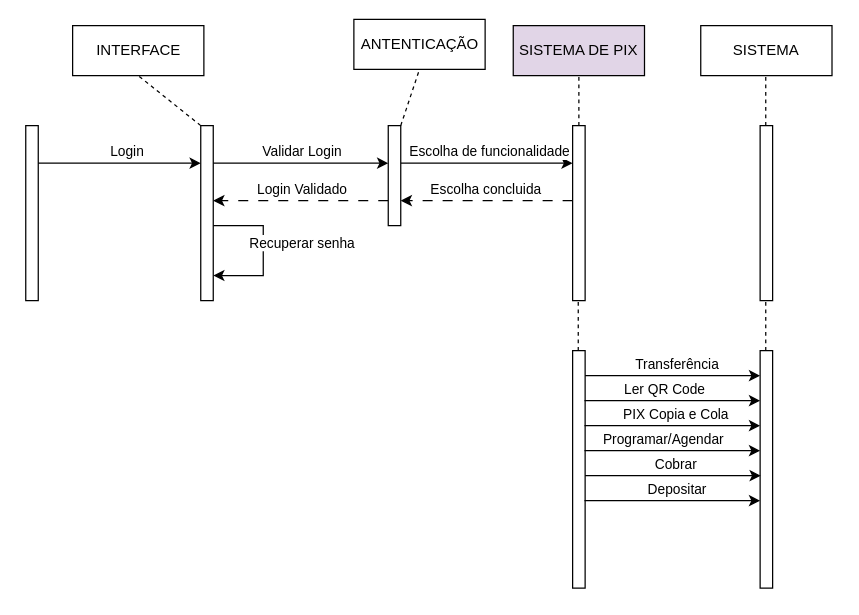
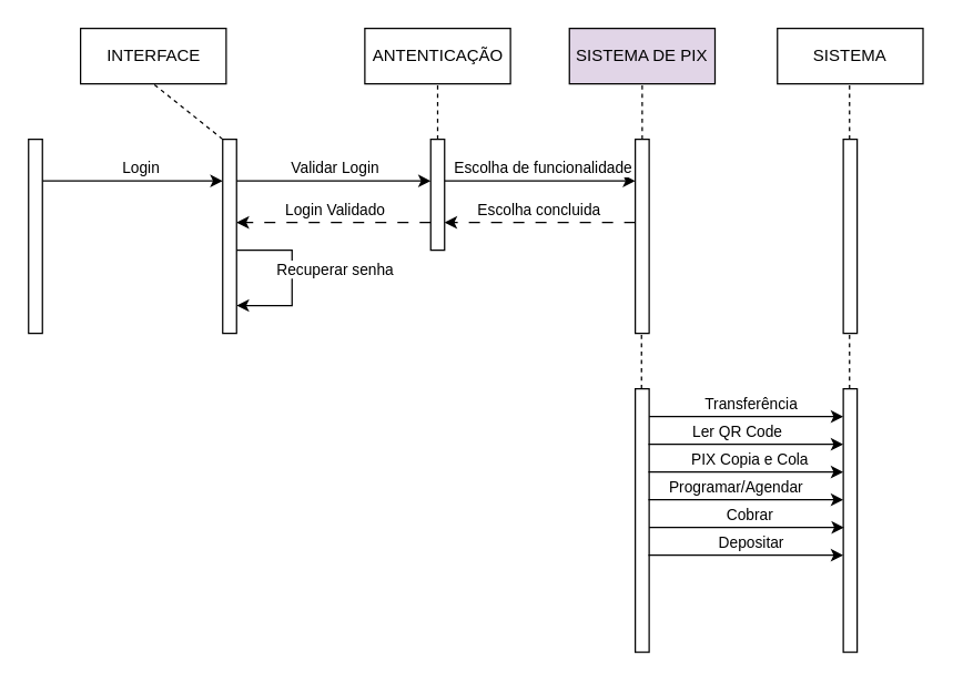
  <mxCell id="0" />
  <mxCell id="1" parent="0" />
  <mxCell id="2" value="" style="html=1;points=[[0,0,0,0,5],[0,1,0,0,-5],[1,0,0,0,5],[1,1,0,0,-5]];perimeter=orthogonalPerimeter;outlineConnect=0;targetShapes=umlLifeline;portConstraint=eastwest;newEdgeStyle={&quot;curved&quot;:0,&quot;rounded&quot;:0};shadow=0;" vertex="1" parent="1"><mxGeometry x="20" y="100" width="10" height="140" as="geometry" /></mxCell>
  <mxCell id="3" value="" style="html=1;points=[[0,0,0,0,5],[0,1,0,0,-5],[1,0,0,0,5],[1,1,0,0,-5]];perimeter=orthogonalPerimeter;outlineConnect=0;targetShapes=umlLifeline;portConstraint=eastwest;newEdgeStyle={&quot;curved&quot;:0,&quot;rounded&quot;:0};shadow=0;" vertex="1" parent="1"><mxGeometry x="160" y="100" width="10" height="140" as="geometry" /></mxCell>
  <mxCell id="4" value="INTERFACE" style="rounded=0;whiteSpace=wrap;html=1;" vertex="1" parent="1"><mxGeometry x="57.5" y="20" width="105" height="40" as="geometry" /></mxCell>
  <mxCell id="5" value="" style="endArrow=none;dashed=1;html=1;rounded=0;entryX=0.5;entryY=1;entryDx=0;entryDy=0;" edge="1" parent="1" source="3" target="4"><mxGeometry width="50" height="50" relative="1" as="geometry"><mxPoint x="370" y="190" as="sourcePoint" /><mxPoint x="420" y="140" as="targetPoint" /></mxGeometry></mxCell>
  <mxCell id="6" style="edgeStyle=orthogonalEdgeStyle;rounded=0;orthogonalLoop=1;jettySize=auto;html=1;curved=0;dashed=1;dashPattern=8 8;" edge="1" parent="1" source="10" target="3"><mxGeometry relative="1" as="geometry"><Array as="points"><mxPoint x="240" y="160" /><mxPoint x="240" y="160" /></Array></mxGeometry></mxCell>
  <mxCell id="7" value="Login Validado" style="edgeLabel;html=1;align=center;verticalAlign=middle;resizable=0;points=[];" vertex="1" connectable="0" parent="6"><mxGeometry x="-0.2" y="-1" relative="1" as="geometry"><mxPoint x="-14" y="-9" as="offset" /></mxGeometry></mxCell>
  <mxCell id="8" style="edgeStyle=orthogonalEdgeStyle;rounded=0;orthogonalLoop=1;jettySize=auto;html=1;curved=0;" edge="1" parent="1" source="10" target="19"><mxGeometry relative="1" as="geometry"><mxPoint x="450" y="140" as="targetPoint" /><Array as="points"><mxPoint x="400" y="130" /><mxPoint x="400" y="130" /></Array></mxGeometry></mxCell>
  <mxCell id="9" value="Escolha de funcionalidade" style="edgeLabel;html=1;align=center;verticalAlign=middle;resizable=0;points=[];" vertex="1" connectable="0" parent="8"><mxGeometry x="-0.127" relative="1" as="geometry"><mxPoint x="10" y="-10" as="offset" /></mxGeometry></mxCell>
  <mxCell id="10" value="" style="html=1;points=[[0,0,0,0,5],[0,1,0,0,-5],[1,0,0,0,5],[1,1,0,0,-5]];perimeter=orthogonalPerimeter;outlineConnect=0;targetShapes=umlLifeline;portConstraint=eastwest;newEdgeStyle={&quot;curved&quot;:0,&quot;rounded&quot;:0};shadow=0;" vertex="1" parent="1"><mxGeometry x="310" y="100" width="10" height="80" as="geometry" /></mxCell>
- <mxCell id="11" value="ANTENTICAÇÃO" style="rounded=0;whiteSpace=wrap;html=1;" vertex="1" parent="1"><mxGeometry x="282.5" y="15" width="105" height="40" as="geometry" /></mxCell>
+ <mxCell id="11" value="ANTENTICAÇÃO" style="rounded=0;whiteSpace=wrap;html=1;" vertex="1" parent="1"><mxGeometry x="262.5" y="20" width="105" height="40" as="geometry" /></mxCell>
  <mxCell id="12" value="" style="endArrow=classic;html=1;rounded=0;" edge="1" parent="1" source="2" target="3"><mxGeometry width="50" height="50" relative="1" as="geometry"><mxPoint x="370" y="190" as="sourcePoint" /><mxPoint x="420" y="140" as="targetPoint" /><Array as="points"><mxPoint x="100" y="130" /></Array></mxGeometry></mxCell>
  <mxCell id="13" value="Login" style="edgeLabel;html=1;align=center;verticalAlign=middle;resizable=0;points=[];" vertex="1" connectable="0" parent="12"><mxGeometry x="0.185" y="1" relative="1" as="geometry"><mxPoint x="-7" y="-9" as="offset" /></mxGeometry></mxCell>
  <mxCell id="14" value="" style="endArrow=classic;html=1;rounded=0;entryX=1;entryY=0.857;entryDx=0;entryDy=0;entryPerimeter=0;" edge="1" parent="1" source="3" target="3"><mxGeometry width="50" height="50" relative="1" as="geometry"><mxPoint x="180" y="190" as="sourcePoint" /><mxPoint x="180" y="220" as="targetPoint" /><Array as="points"><mxPoint x="210" y="180" /><mxPoint x="210" y="220" /></Array></mxGeometry></mxCell>
  <mxCell id="15" value="Recuperar senha" style="edgeLabel;html=1;align=center;verticalAlign=middle;resizable=0;points=[];" vertex="1" connectable="0" parent="14"><mxGeometry x="-0.117" y="1" relative="1" as="geometry"><mxPoint x="29" as="offset" /></mxGeometry></mxCell>
  <mxCell id="16" value="" style="endArrow=none;dashed=1;html=1;rounded=0;entryX=0.5;entryY=1;entryDx=0;entryDy=0;" edge="1" parent="1" source="10" target="11"><mxGeometry width="50" height="50" relative="1" as="geometry"><mxPoint x="350" y="120" as="sourcePoint" /><mxPoint x="400" y="70" as="targetPoint" /></mxGeometry></mxCell>
  <mxCell id="17" style="edgeStyle=orthogonalEdgeStyle;rounded=0;orthogonalLoop=1;jettySize=auto;html=1;curved=0;dashed=1;dashPattern=8 8;" edge="1" parent="1" source="19" target="10"><mxGeometry relative="1" as="geometry"><Array as="points"><mxPoint x="430" y="160" /><mxPoint x="430" y="160" /></Array></mxGeometry></mxCell>
  <mxCell id="18" value="Escolha concluida" style="edgeLabel;html=1;align=center;verticalAlign=middle;resizable=0;points=[];" vertex="1" connectable="0" parent="17"><mxGeometry x="0.011" y="1" relative="1" as="geometry"><mxPoint y="-11" as="offset" /></mxGeometry></mxCell>
  <mxCell id="19" value="" style="html=1;points=[[0,0,0,0,5],[0,1,0,0,-5],[1,0,0,0,5],[1,1,0,0,-5]];perimeter=orthogonalPerimeter;outlineConnect=0;targetShapes=umlLifeline;portConstraint=eastwest;newEdgeStyle={&quot;curved&quot;:0,&quot;rounded&quot;:0};shadow=0;" vertex="1" parent="1"><mxGeometry x="457.5" y="100" width="10" height="140" as="geometry" /></mxCell>
  <mxCell id="20" value="SISTEMA DE PIX" style="rounded=0;whiteSpace=wrap;html=1;fillColor=#e1d5e7;" vertex="1" parent="1"><mxGeometry x="410" y="20" width="105" height="40" as="geometry" /></mxCell>
  <mxCell id="21" value="" style="endArrow=none;dashed=1;html=1;rounded=0;entryX=0.5;entryY=1;entryDx=0;entryDy=0;" edge="1" parent="1" source="19" target="20"><mxGeometry width="50" height="50" relative="1" as="geometry"><mxPoint x="370" y="190" as="sourcePoint" /><mxPoint x="420" y="140" as="targetPoint" /></mxGeometry></mxCell>
  <mxCell id="22" value="" style="endArrow=classic;html=1;rounded=0;" edge="1" parent="1" source="3" target="10"><mxGeometry width="50" height="50" relative="1" as="geometry"><mxPoint x="212.5" y="140" as="sourcePoint" /><mxPoint x="262.5" y="90" as="targetPoint" /><Array as="points"><mxPoint x="250" y="130" /></Array></mxGeometry></mxCell>
  <mxCell id="23" value="Validar Login" style="edgeLabel;html=1;align=center;verticalAlign=middle;resizable=0;points=[];" vertex="1" connectable="0" parent="22"><mxGeometry x="-0.114" y="1" relative="1" as="geometry"><mxPoint x="8" y="-9" as="offset" /></mxGeometry></mxCell>
  <mxCell id="24" value="" style="endArrow=none;dashed=1;html=1;rounded=0;entryX=0.5;entryY=1;entryDx=0;entryDy=0;" edge="1" parent="1"><mxGeometry width="50" height="50" relative="1" as="geometry"><mxPoint x="462" y="280" as="sourcePoint" /><mxPoint x="462" y="240" as="targetPoint" /></mxGeometry></mxCell>
  <mxCell id="25" value="SISTEMA" style="rounded=0;whiteSpace=wrap;html=1;" vertex="1" parent="1"><mxGeometry x="560" y="20" width="105" height="40" as="geometry" /></mxCell>
  <mxCell id="26" value="" style="html=1;points=[[0,0,0,0,5],[0,1,0,0,-5],[1,0,0,0,5],[1,1,0,0,-5]];perimeter=orthogonalPerimeter;outlineConnect=0;targetShapes=umlLifeline;portConstraint=eastwest;newEdgeStyle={&quot;curved&quot;:0,&quot;rounded&quot;:0};shadow=0;" vertex="1" parent="1"><mxGeometry x="607.5" y="100" width="10" height="140" as="geometry" /></mxCell>
  <mxCell id="27" value="" style="endArrow=none;dashed=1;html=1;rounded=0;entryX=0.5;entryY=1;entryDx=0;entryDy=0;" edge="1" parent="1"><mxGeometry width="50" height="50" relative="1" as="geometry"><mxPoint x="612" y="100" as="sourcePoint" /><mxPoint x="612" y="60" as="targetPoint" /></mxGeometry></mxCell>
  <mxCell id="28" value="" style="html=1;points=[[0,0,0,0,5],[0,1,0,0,-5],[1,0,0,0,5],[1,1,0,0,-5]];perimeter=orthogonalPerimeter;outlineConnect=0;targetShapes=umlLifeline;portConstraint=eastwest;newEdgeStyle={&quot;curved&quot;:0,&quot;rounded&quot;:0};shadow=0;" vertex="1" parent="1"><mxGeometry x="457.5" y="280" width="10" height="190" as="geometry" /></mxCell>
  <mxCell id="29" value="" style="html=1;points=[[0,0,0,0,5],[0,1,0,0,-5],[1,0,0,0,5],[1,1,0,0,-5]];perimeter=orthogonalPerimeter;outlineConnect=0;targetShapes=umlLifeline;portConstraint=eastwest;newEdgeStyle={&quot;curved&quot;:0,&quot;rounded&quot;:0};shadow=0;" vertex="1" parent="1"><mxGeometry x="607.5" y="280" width="10" height="190" as="geometry" /></mxCell>
  <mxCell id="30" value="" style="endArrow=none;dashed=1;html=1;rounded=0;entryX=0.5;entryY=1;entryDx=0;entryDy=0;" edge="1" parent="1"><mxGeometry width="50" height="50" relative="1" as="geometry"><mxPoint x="612" y="280" as="sourcePoint" /><mxPoint x="612" y="240" as="targetPoint" /></mxGeometry></mxCell>
  <mxCell id="31" value="" style="endArrow=classic;html=1;rounded=0;" edge="1" parent="1" target="29"><mxGeometry width="50" height="50" relative="1" as="geometry"><mxPoint x="467.5" y="300" as="sourcePoint" /><mxPoint x="597.5" y="300" as="targetPoint" /><Array as="points"><mxPoint x="537.5" y="300" /></Array></mxGeometry></mxCell>
  <mxCell id="32" value="Transferência" style="edgeLabel;html=1;align=center;verticalAlign=middle;resizable=0;points=[];" vertex="1" connectable="0" parent="31"><mxGeometry x="0.193" y="2" relative="1" as="geometry"><mxPoint x="-11" y="-8" as="offset" /></mxGeometry></mxCell>
  <mxCell id="33" value="" style="endArrow=classic;html=1;rounded=0;" edge="1" parent="1"><mxGeometry width="50" height="50" relative="1" as="geometry"><mxPoint x="467" y="360" as="sourcePoint" /><mxPoint x="607.5" y="360" as="targetPoint" /><Array as="points" /></mxGeometry></mxCell>
  <mxCell id="34" value="Programar/Agendar" style="edgeLabel;html=1;align=center;verticalAlign=middle;resizable=0;points=[];" vertex="1" connectable="0" parent="33"><mxGeometry x="0.217" y="-2" relative="1" as="geometry"><mxPoint x="-23" y="-12" as="offset" /></mxGeometry></mxCell>
  <mxCell id="35" value="" style="endArrow=classic;html=1;rounded=0;" edge="1" parent="1"><mxGeometry width="50" height="50" relative="1" as="geometry"><mxPoint x="467" y="320" as="sourcePoint" /><mxPoint x="607.5" y="320" as="targetPoint" /><Array as="points"><mxPoint x="537" y="320" /></Array></mxGeometry></mxCell>
  <mxCell id="36" value="Ler QR Code" style="edgeLabel;html=1;align=center;verticalAlign=middle;resizable=0;points=[];" vertex="1" connectable="0" parent="35"><mxGeometry x="0.224" y="1" relative="1" as="geometry"><mxPoint x="-23" y="-9" as="offset" /></mxGeometry></mxCell>
  <mxCell id="37" value="" style="endArrow=classic;html=1;rounded=0;" edge="1" parent="1"><mxGeometry width="50" height="50" relative="1" as="geometry"><mxPoint x="467" y="340" as="sourcePoint" /><mxPoint x="607.5" y="340" as="targetPoint" /><Array as="points"><mxPoint x="537" y="340" /></Array></mxGeometry></mxCell>
  <mxCell id="38" value="PIX Copia e Cola" style="edgeLabel;html=1;align=center;verticalAlign=middle;resizable=0;points=[];" vertex="1" connectable="0" parent="37"><mxGeometry x="0.302" relative="1" as="geometry"><mxPoint x="-19" y="-10" as="offset" /></mxGeometry></mxCell>
  <mxCell id="39" value="" style="endArrow=classic;html=1;rounded=0;" edge="1" parent="1"><mxGeometry width="50" height="50" relative="1" as="geometry"><mxPoint x="467.5" y="380" as="sourcePoint" /><mxPoint x="608" y="380" as="targetPoint" /><Array as="points" /></mxGeometry></mxCell>
  <mxCell id="40" value="Cobrar" style="edgeLabel;html=1;align=center;verticalAlign=middle;resizable=0;points=[];" vertex="1" connectable="0" parent="39"><mxGeometry x="0.06" relative="1" as="geometry"><mxPoint x="-2" y="-10" as="offset" /></mxGeometry></mxCell>
  <mxCell id="41" value="" style="endArrow=classic;html=1;rounded=0;" edge="1" parent="1"><mxGeometry width="50" height="50" relative="1" as="geometry"><mxPoint x="467" y="400" as="sourcePoint" /><mxPoint x="607.5" y="400" as="targetPoint" /><Array as="points" /></mxGeometry></mxCell>
  <mxCell id="42" value="Depositar" style="edgeLabel;html=1;align=center;verticalAlign=middle;resizable=0;points=[];" vertex="1" connectable="0" parent="41"><mxGeometry x="0.196" y="-4" relative="1" as="geometry"><mxPoint x="-11" y="-14" as="offset" /></mxGeometry></mxCell>
